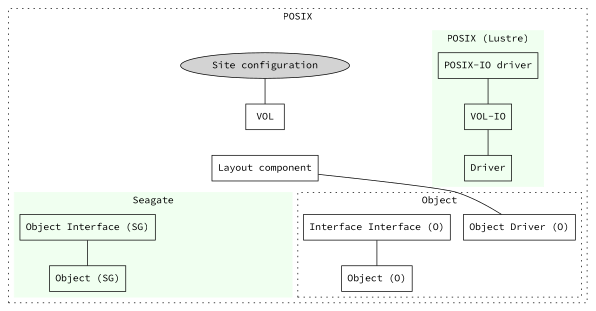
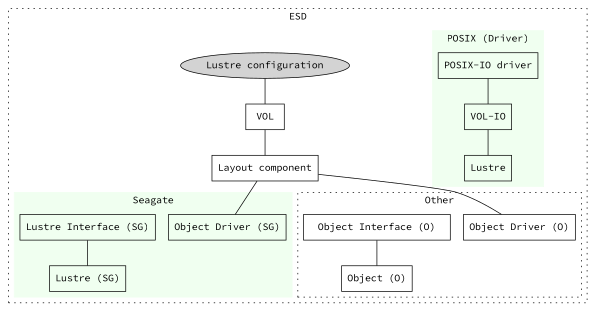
  graph {
    fontname="Source Code Pro"
    node [fontname="Source Code Pro" shape=box]
    edge [fontname="Source Code Pro"]
    "POSIX-IO driver"
    n2 [label="VOL-IO"]
-   Lustre [label=Driver]
-   "Object Interface (SG)"
-   "Object (SG)"
+   Lustre
+   "Object Driver (SG)"
+   "Object Interface (SG)" [label="Lustre Interface (SG)"]
+   "Object (SG)" [label="Lustre (SG)"]
    "Object Driver (O)"
-   "Object Interface (O)" [label="Interface Interface (O)"]
+   "Object Interface (O)"
    "Object (O)"
    VOL
    "Layout component"
-   "Site configuration" [shape=ellipse style=filled]
+   "Site configuration" [shape=ellipse style=filled label="Lustre configuration"]
    subgraph cluster_1 {
-     label=POSIX
+     label=ESD
      style=dotted
      VOL
      "Layout component"
      "Site configuration"
      subgraph cluster_2 {
        color=honeydew1
-       label="POSIX (Lustre)"
+       label="POSIX (Driver)"
        style=filled
        "POSIX-IO driver"
        n2
        Lustre
      }
      subgraph cluster_3 {
        color=honeydew1
        label=Seagate
        style=filled
+       "Object Driver (SG)"
        "Object Interface (SG)"
        "Object (SG)"
      }
      subgraph cluster_4 {
-       label=Object
+       label=Other
        style=dotted
        "Object Driver (O)"
        "Object Interface (O)"
        "Object (O)"
      }
    }
    subgraph cluster_5 {
      label=HDF5
      style=dotted
    }
    "POSIX-IO driver" -- n2
    n2 -- Lustre
    "Object Interface (SG)" -- "Object (SG)"
    "Object Interface (O)" -- "Object (O)"
+   VOL -- "Layout component"
+   "Layout component" -- "Object Driver (SG)"
    "Layout component" -- "Object Driver (O)"
    "Site configuration" -- VOL
  }
